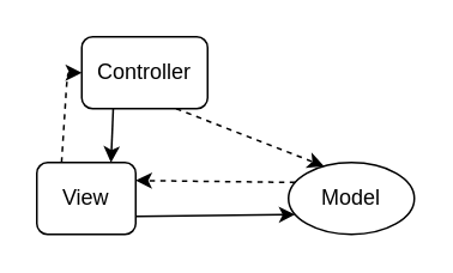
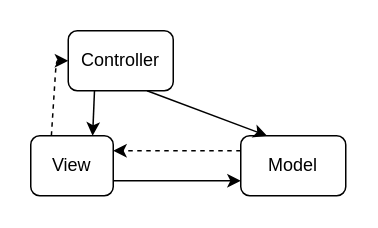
  <mxCell id="0" />
  <mxCell id="1" parent="0" />
  <mxCell id="2" value="Controller" style="rounded=1;whiteSpace=wrap;html=1;" vertex="1" parent="1"><mxGeometry x="45" y="20" width="70" height="40" as="geometry" /></mxCell>
- <mxCell id="3" value="Model" style="ellipse;whiteSpace=wrap;html=1;" vertex="1" parent="1"><mxGeometry x="160" y="90" width="70" height="40" as="geometry" /></mxCell>
+ <mxCell id="3" value="Model" style="rounded=1;whiteSpace=wrap;html=1;" vertex="1" parent="1"><mxGeometry x="160" y="90" width="70" height="40" as="geometry" /></mxCell>
  <mxCell id="4" value="View" style="rounded=1;whiteSpace=wrap;html=1;" vertex="1" parent="1"><mxGeometry x="20" y="90" width="55" height="40" as="geometry" /></mxCell>
- <mxCell id="5" value="" style="endArrow=classic;html=1;exitX=0.75;exitY=1;exitDx=0;exitDy=0;entryX=0.25;entryY=0;entryDx=0;entryDy=0;dashed=1;" edge="1" parent="1" source="2" target="3"><mxGeometry width="50" height="50" relative="1" as="geometry"><mxPoint x="20" y="200" as="sourcePoint" /><mxPoint x="70" y="150" as="targetPoint" /></mxGeometry></mxCell>
+ <mxCell id="5" value="" style="endArrow=classic;html=1;exitX=0.75;exitY=1;exitDx=0;exitDy=0;entryX=0.25;entryY=0;entryDx=0;entryDy=0;" edge="1" parent="1" source="2" target="3"><mxGeometry width="50" height="50" relative="1" as="geometry"><mxPoint x="20" y="200" as="sourcePoint" /><mxPoint x="70" y="150" as="targetPoint" /></mxGeometry></mxCell>
  <mxCell id="6" value="" style="endArrow=classic;html=1;exitX=0.25;exitY=1;exitDx=0;exitDy=0;entryX=0.75;entryY=0;entryDx=0;entryDy=0;" edge="1" parent="1" source="2" target="4"><mxGeometry width="50" height="50" relative="1" as="geometry"><mxPoint x="152.5" y="70" as="sourcePoint" /><mxPoint x="187.5" y="100" as="targetPoint" /></mxGeometry></mxCell>
  <mxCell id="7" value="" style="endArrow=classic;html=1;exitX=1;exitY=0.75;exitDx=0;exitDy=0;entryX=0;entryY=0.75;entryDx=0;entryDy=0;" edge="1" parent="1" source="4" target="3"><mxGeometry width="50" height="50" relative="1" as="geometry"><mxPoint x="162.5" y="80" as="sourcePoint" /><mxPoint x="197.5" y="110" as="targetPoint" /></mxGeometry></mxCell>
  <mxCell id="8" value="" style="endArrow=classic;html=1;exitX=0;exitY=0.25;exitDx=0;exitDy=0;entryX=1;entryY=0.25;entryDx=0;entryDy=0;dashed=1;" edge="1" parent="1" source="3" target="4"><mxGeometry width="50" height="50" relative="1" as="geometry"><mxPoint x="172.5" y="90" as="sourcePoint" /><mxPoint x="207.5" y="120" as="targetPoint" /></mxGeometry></mxCell>
  <mxCell id="9" value="" style="endArrow=classic;html=1;exitX=0.25;exitY=0;exitDx=0;exitDy=0;entryX=0;entryY=0.5;entryDx=0;entryDy=0;dashed=1;" edge="1" parent="1" source="4" target="2"><mxGeometry width="50" height="50" relative="1" as="geometry"><mxPoint x="170" y="110" as="sourcePoint" /><mxPoint x="100" y="110" as="targetPoint" /><Array as="points"><mxPoint x="37" y="40" /></Array></mxGeometry></mxCell>
